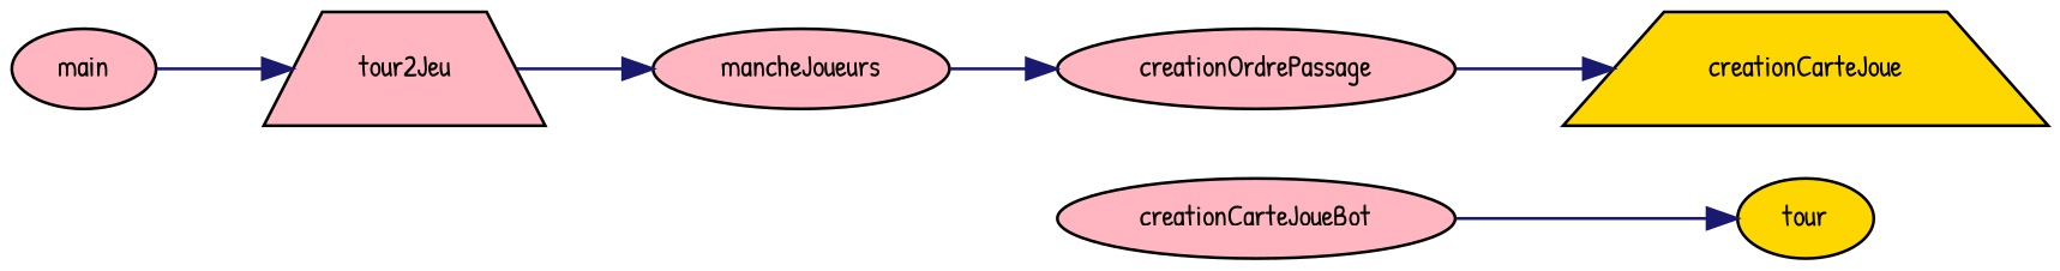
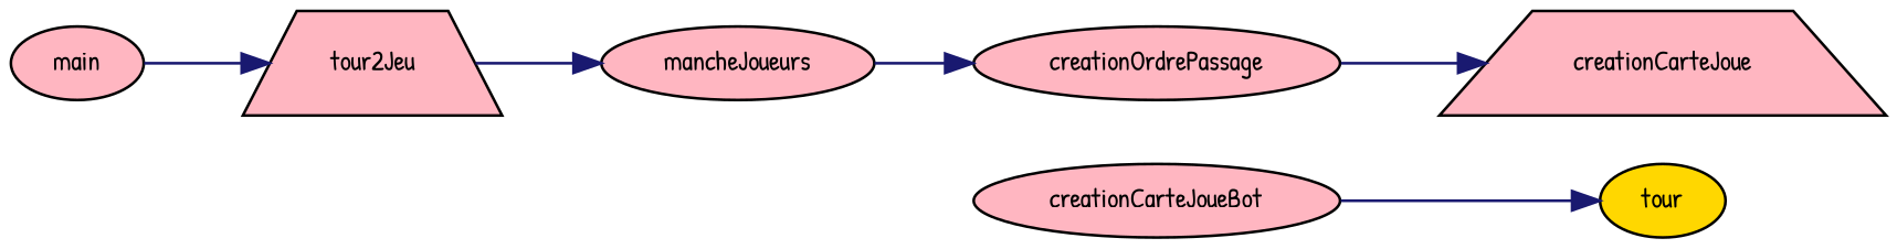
  digraph {
    fontname="Patrick Hand"
    rankdir=RL
    node [color=black fillcolor=lightpink fontname="Patrick Hand" fontsize=10 shape=ellipse style=filled]
    edge [color=midnightblue dir=back fontname="Patrick Hand" fontsize=10 labelfontname=Helvetica labelfontsize=10 style=solid]
    n1 [fillcolor=gold fontcolor=black height=0.2 label=tour width=0.4]
    n2 [height=0.2 label=creationCarteJoueBot width=0.4]
-   n3 [fillcolor=gold height=0.2 label=creationCarteJoue shape=trapezium width=0.4]
+   n3 [height=0.2 label=creationCarteJoue shape=trapezium width=0.4]
    n4 [height=0.2 label=creationOrdrePassage width=0.4]
    n5 [height=0.2 label=mancheJoueurs width=0.4]
    n6 [height=0.2 label=tour2Jeu shape=trapezium width=0.4]
    n7 [height=0.2 label=main width=0.4]
    n1 -> n2
    n3 -> n4
    n4 -> n5
    n5 -> n6
    n6 -> n7
  }
